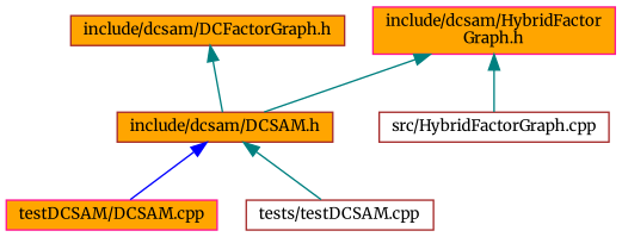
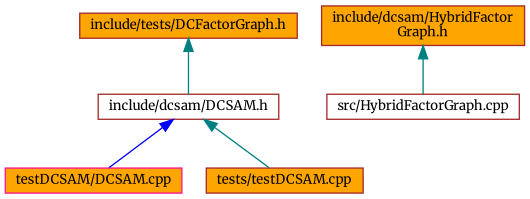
  digraph {
    fontname=Merriweather
    node [color=brown fillcolor=orange fontname=Merriweather fontsize=10 shape=record style=filled]
    edge [color=teal dir=back fontname=Merriweather fontsize=10 labelfontname=Helvetica labelfontsize=10 style=solid]
-   n1 [fontcolor=black height=0.2 label="include/dcsam/DCFactorGraph.h" width=0.4]
-   n2 [height=0.2 label="include/dcsam/DCSAM.h" width=0.4]
+   n1 [fontcolor=black height=0.2 label="include/tests/DCFactorGraph.h" width=0.4]
+   n2 [fillcolor=white height=0.2 label="include/dcsam/DCSAM.h" width=0.4]
    n3 [color=deeppink height=0.2 label="testDCSAM/DCSAM.cpp" width=0.4]
-   n4 [fillcolor=white height=0.2 label="tests/testDCSAM.cpp" width=0.4]
-   n5 [color=deeppink height=0.2 label="include/dcsam/HybridFactor\lGraph.h" width=0.4]
+   n4 [height=0.2 label="tests/testDCSAM.cpp" width=0.4]
+   n5 [height=0.2 label="include/dcsam/HybridFactor\lGraph.h" width=0.4]
    n6 [fillcolor=white height=0.2 label="src/HybridFactorGraph.cpp" width=0.4]
    n1 -> n2
    n2 -> n3 [color=blue]
    n2 -> n4
-   n5 -> n2
    n5 -> n6
  }
